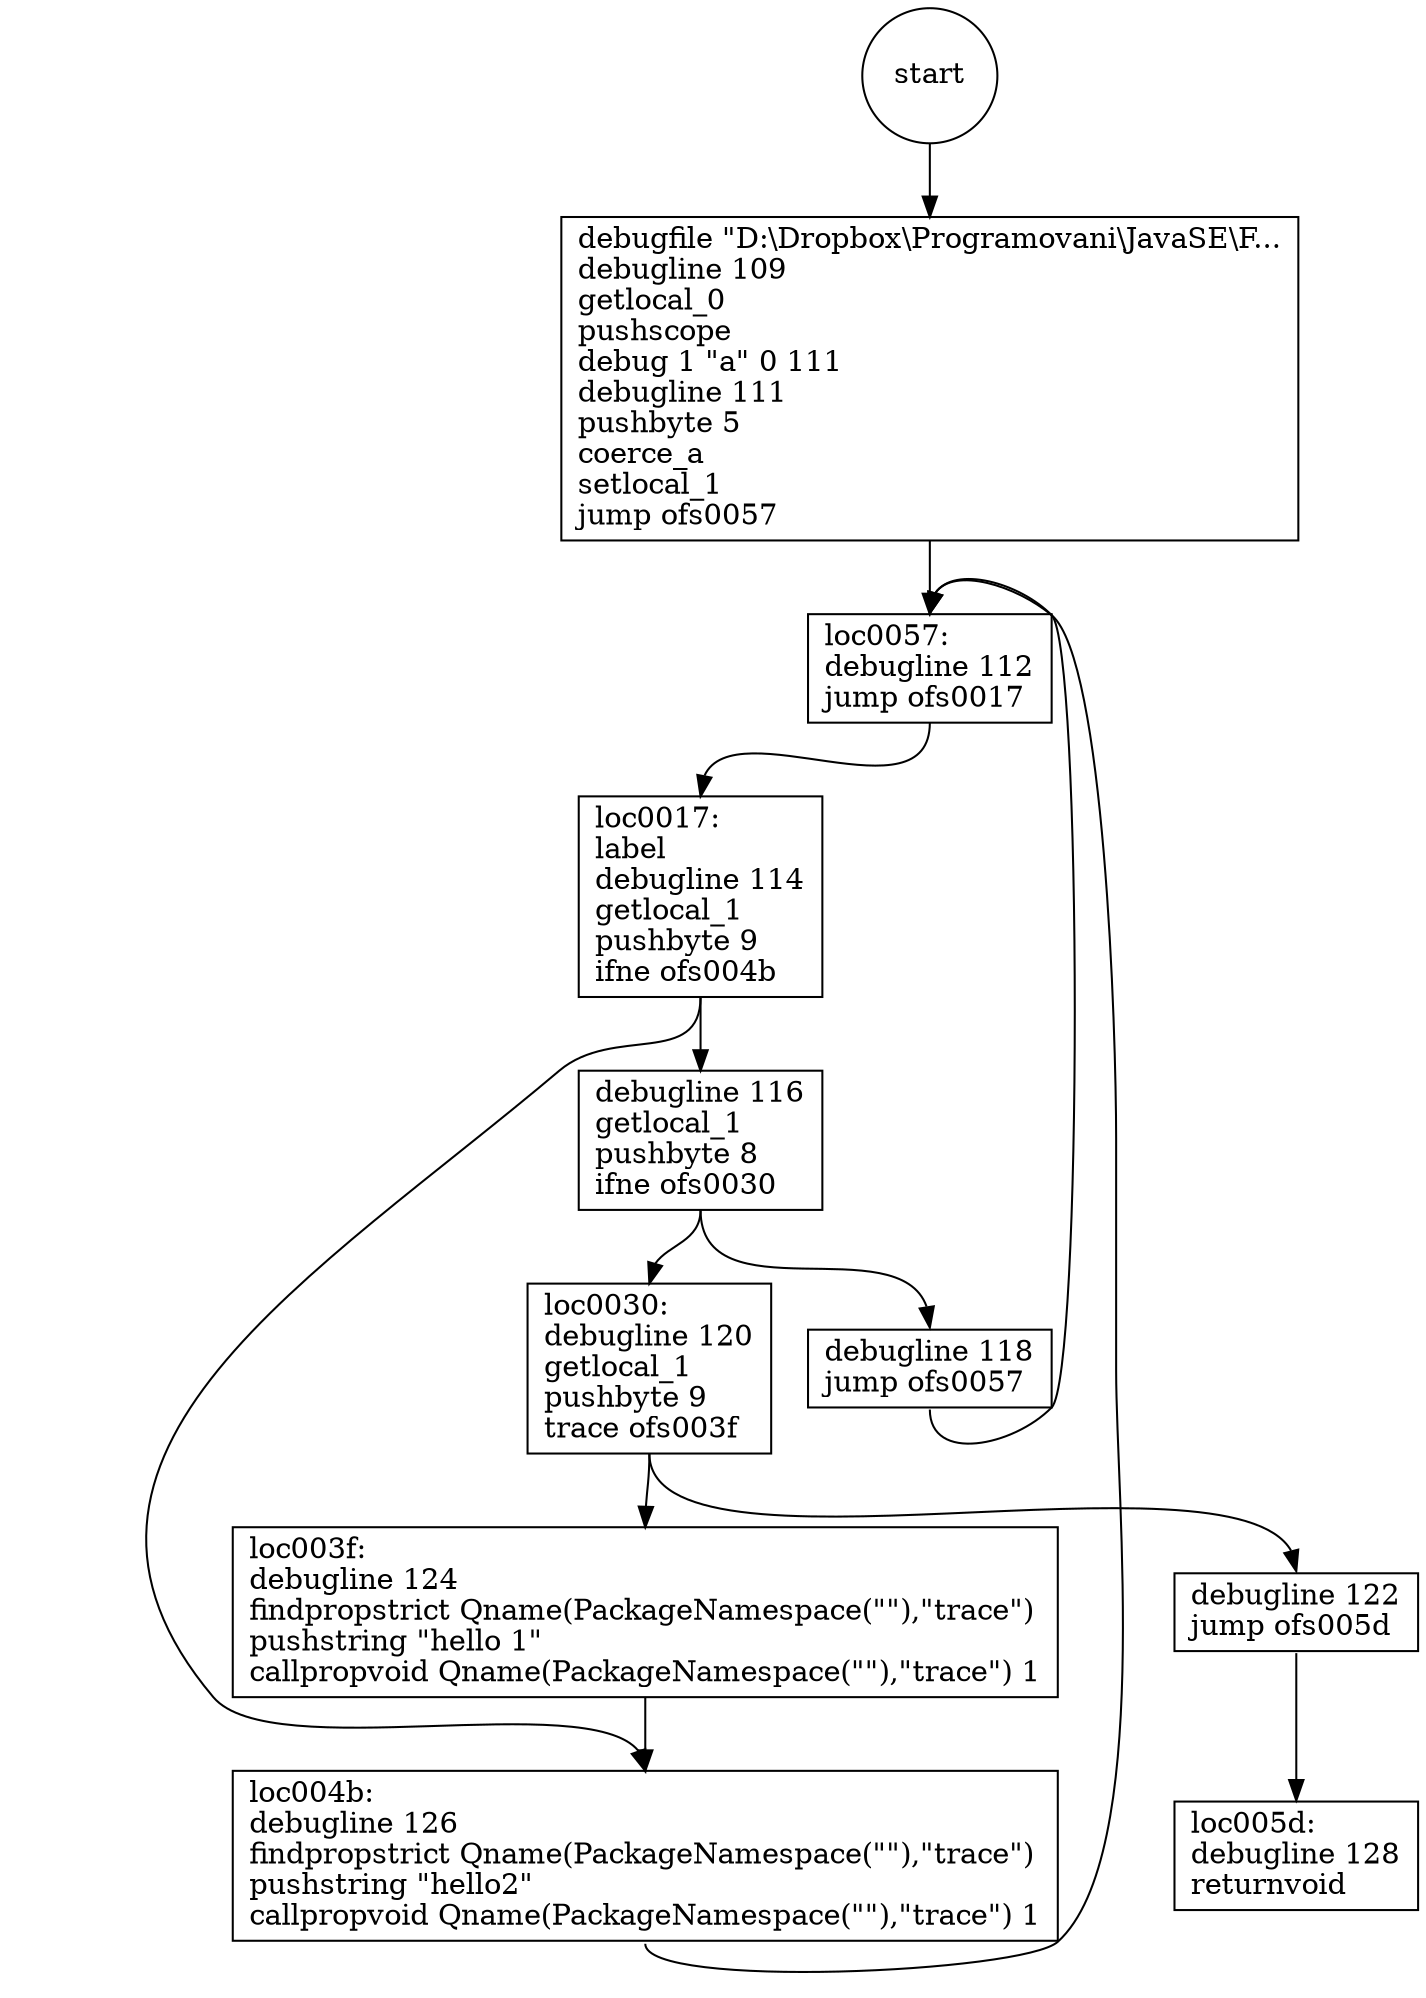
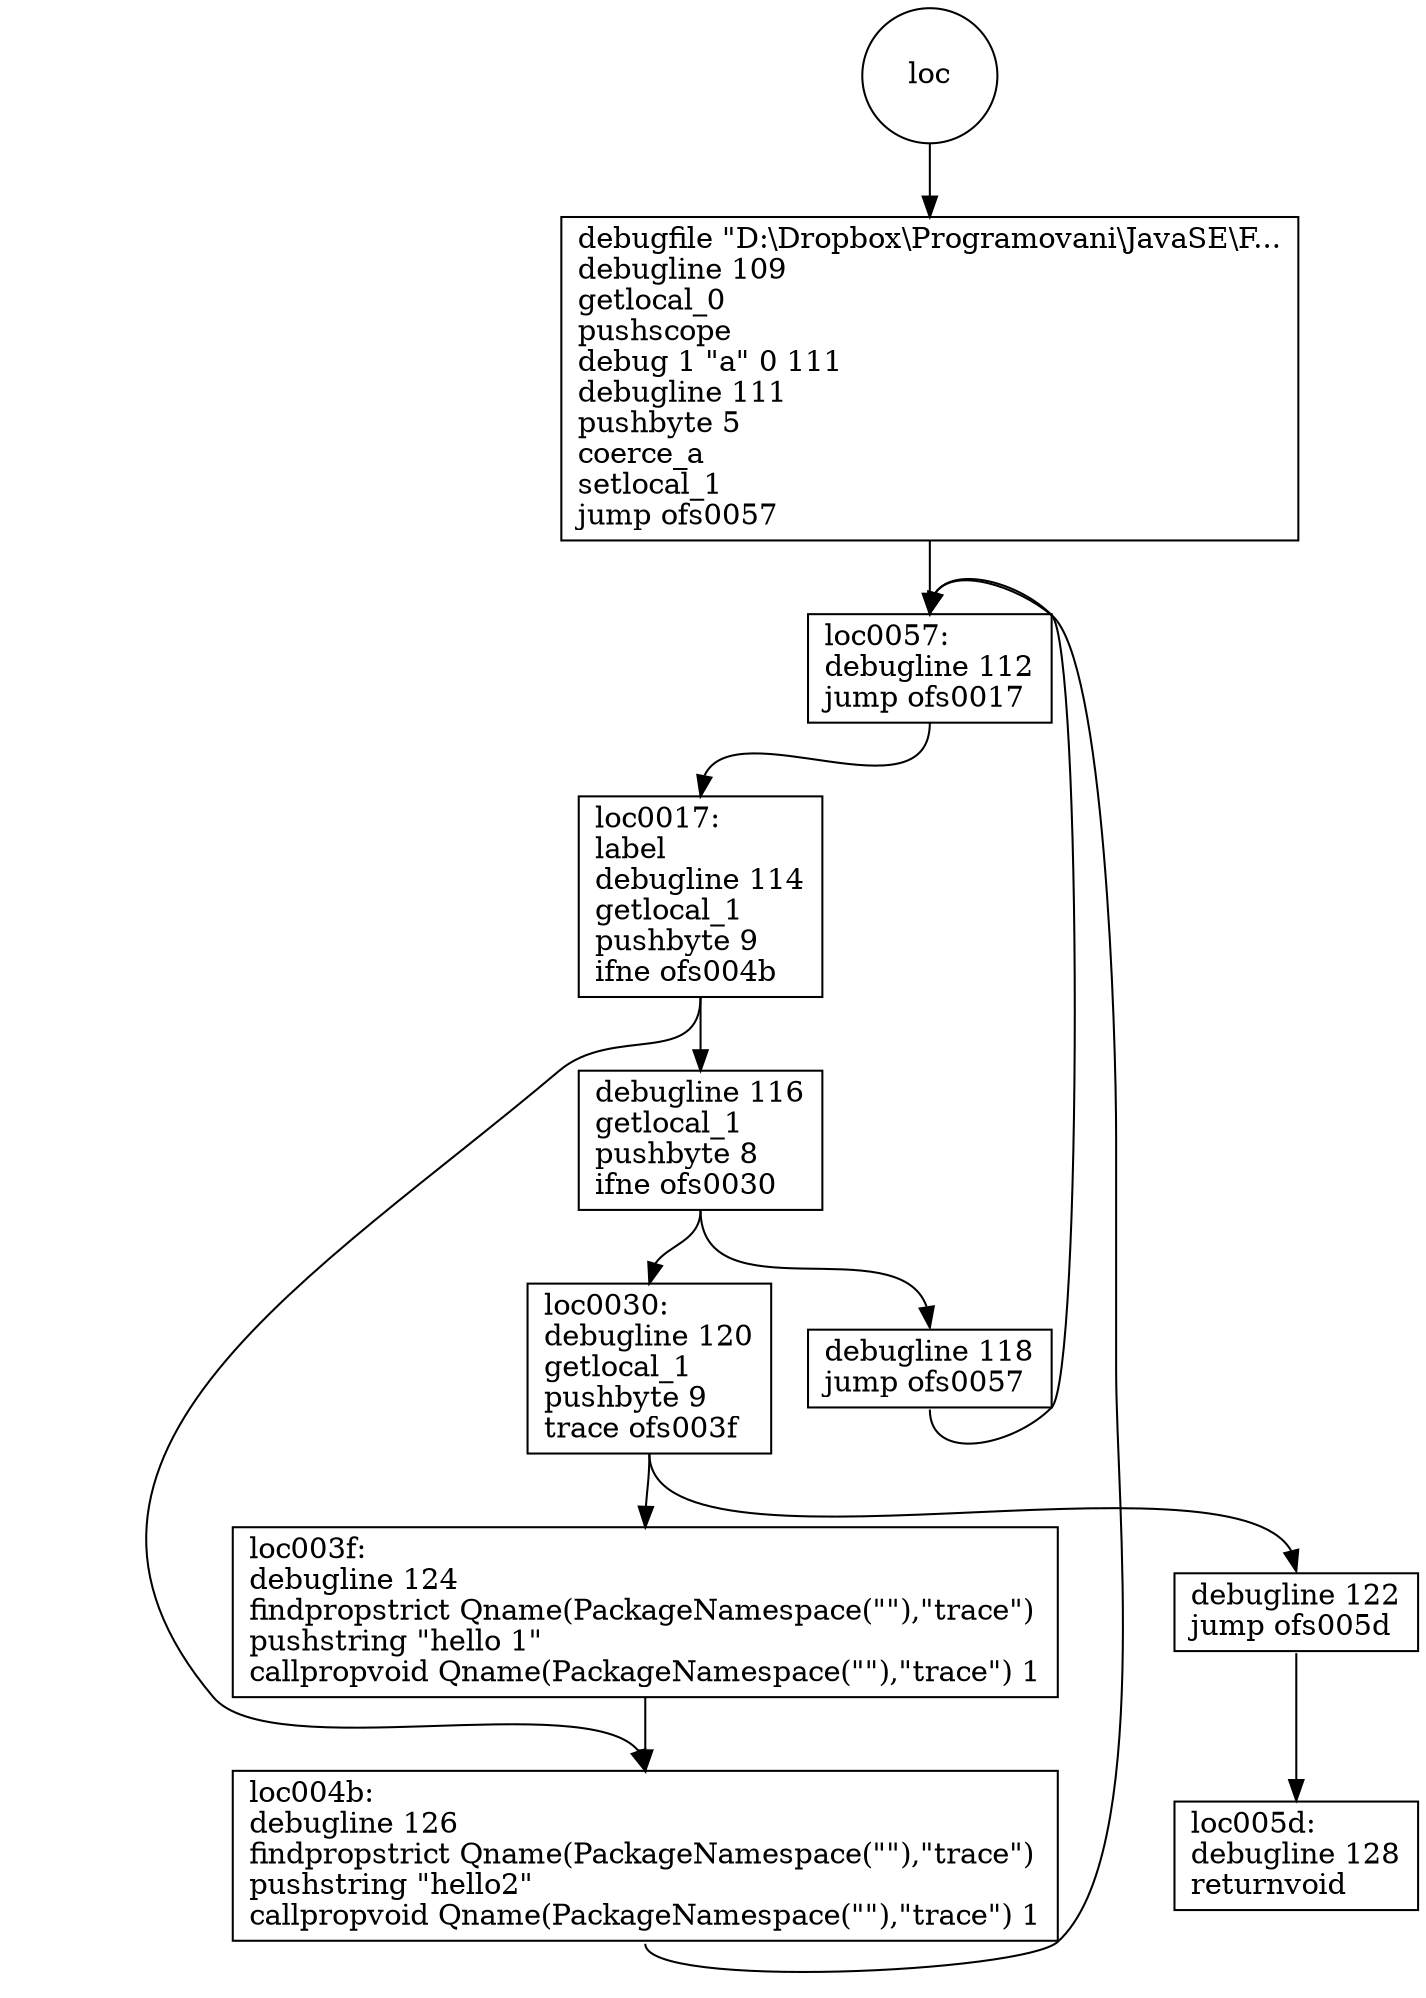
  digraph {
    node [shape=box]
    edge [headport=n tailport=s]
-   start [shape=circle]
+   start [shape=circle label=loc]
    n2 [label="debugfile \"D:\\Dropbox\\Programovani\\JavaSE\\F...\ldebugline 109\lgetlocal_0\lpushscope\ldebug 1 \"a\" 0 111\ldebugline 111\lpushbyte 5\lcoerce_a\lsetlocal_1\ljump ofs0057\l"]
    n3 [label="loc0057:\ldebugline 112\ljump ofs0017\l"]
    n4 [label="loc0017:\llabel\ldebugline 114\lgetlocal_1\lpushbyte 9\lifne ofs004b\l"]
    n5 [label="debugline 122\ljump ofs005d\l"]
    n6 [label="loc005d:\ldebugline 128\lreturnvoid\l"]
    n7 [label="loc004b:\ldebugline 126\lfindpropstrict Qname(PackageNamespace(\"\"),\"trace\")\lpushstring \"hello2\"\lcallpropvoid Qname(PackageNamespace(\"\"),\"trace\") 1\l"]
    n8 [label="debugline 116\lgetlocal_1\lpushbyte 8\lifne ofs0030\l"]
    n9 [label="loc0030:\ldebugline 120\lgetlocal_1\lpushbyte 9\ltrace ofs003f\l"]
    n10 [label="debugline 118\ljump ofs0057\l"]
    n11 [label="loc003f:\ldebugline 124\lfindpropstrict Qname(PackageNamespace(\"\"),\"trace\")\lpushstring \"hello 1\"\lcallpropvoid Qname(PackageNamespace(\"\"),\"trace\") 1\l"]
    start -> n2
    n2 -> n3
    n3 -> n4
    n4 -> n7
    n4 -> n8
    n5 -> n6
    n7 -> n3
    n8 -> n9
    n8 -> n10
    n9 -> n5
    n9 -> n11
    n10 -> n3
    n11 -> n7
  }
